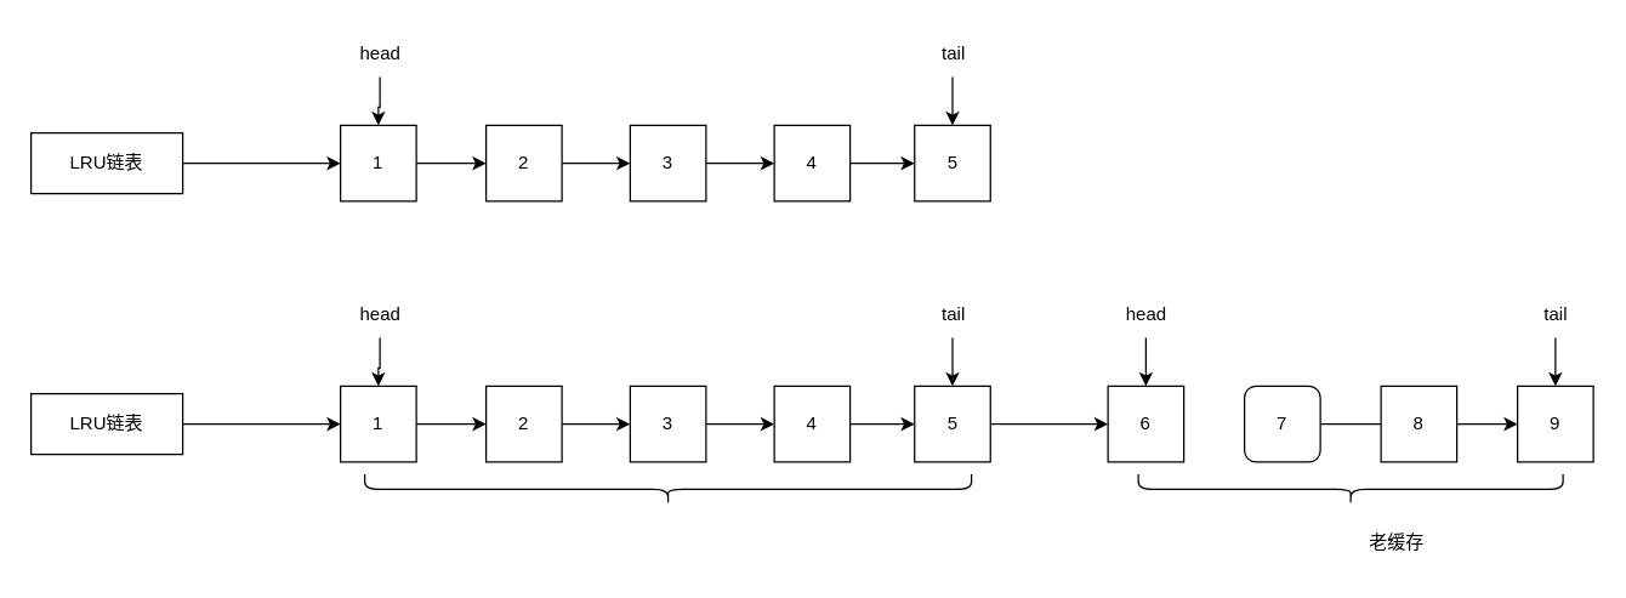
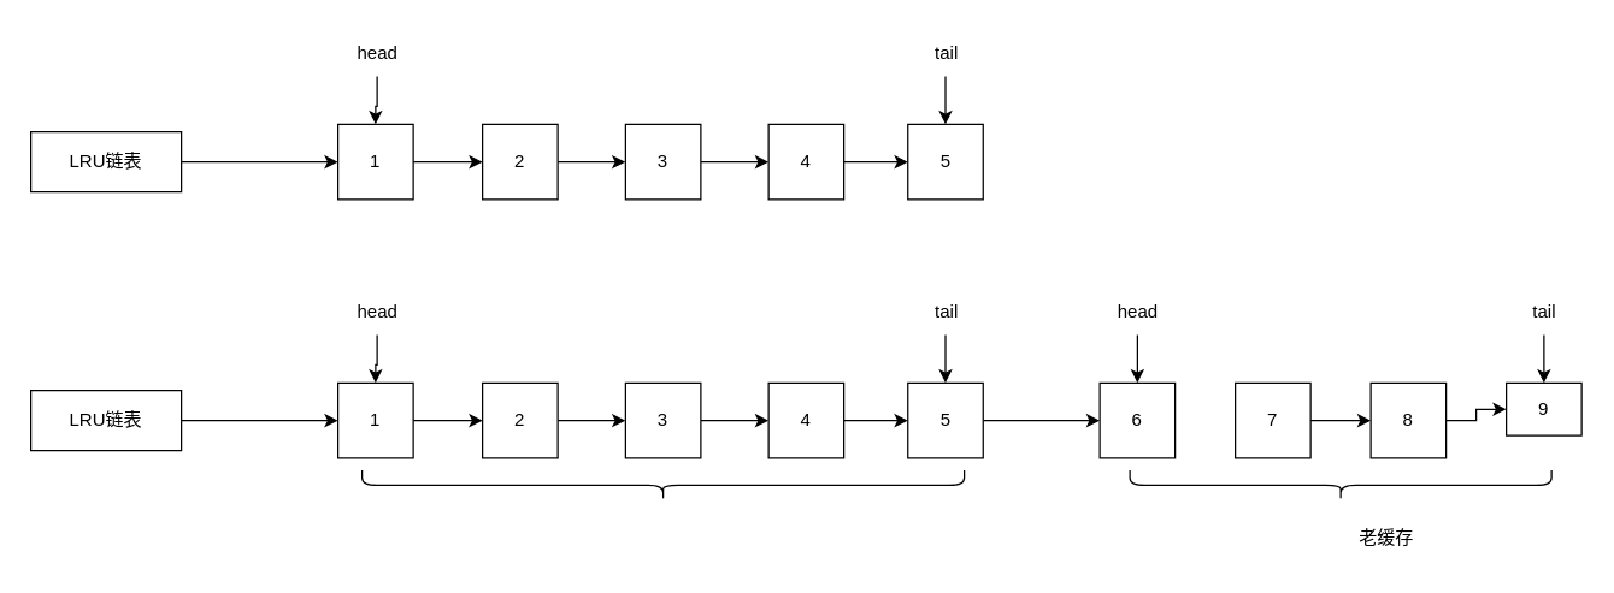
  <mxCell id="0" />
  <mxCell id="1" parent="0" />
  <mxCell id="2" style="edgeStyle=orthogonalEdgeStyle;rounded=0;orthogonalLoop=1;jettySize=auto;html=1;exitX=1;exitY=0.5;exitDx=0;exitDy=0;" edge="1" parent="1" source="3" target="5"><mxGeometry relative="1" as="geometry" /></mxCell>
  <mxCell id="3" value="1" style="whiteSpace=wrap;html=1;aspect=fixed;" vertex="1" parent="1"><mxGeometry x="224" y="82" width="50" height="50" as="geometry" /></mxCell>
  <mxCell id="4" style="edgeStyle=orthogonalEdgeStyle;rounded=0;orthogonalLoop=1;jettySize=auto;html=1;exitX=1;exitY=0.5;exitDx=0;exitDy=0;entryX=0;entryY=0.5;entryDx=0;entryDy=0;" edge="1" parent="1" source="5" target="7"><mxGeometry relative="1" as="geometry" /></mxCell>
  <mxCell id="5" value="2" style="whiteSpace=wrap;html=1;aspect=fixed;" vertex="1" parent="1"><mxGeometry x="320" y="82" width="50" height="50" as="geometry" /></mxCell>
  <mxCell id="6" style="edgeStyle=orthogonalEdgeStyle;rounded=0;orthogonalLoop=1;jettySize=auto;html=1;exitX=1;exitY=0.5;exitDx=0;exitDy=0;entryX=0;entryY=0.5;entryDx=0;entryDy=0;" edge="1" parent="1" source="7" target="9"><mxGeometry relative="1" as="geometry" /></mxCell>
  <mxCell id="7" value="3" style="whiteSpace=wrap;html=1;aspect=fixed;" vertex="1" parent="1"><mxGeometry x="415" y="82" width="50" height="50" as="geometry" /></mxCell>
  <mxCell id="8" style="edgeStyle=orthogonalEdgeStyle;rounded=0;orthogonalLoop=1;jettySize=auto;html=1;exitX=1;exitY=0.5;exitDx=0;exitDy=0;entryX=0;entryY=0.5;entryDx=0;entryDy=0;" edge="1" parent="1" source="9" target="10"><mxGeometry relative="1" as="geometry" /></mxCell>
  <mxCell id="9" value="4" style="whiteSpace=wrap;html=1;aspect=fixed;" vertex="1" parent="1"><mxGeometry x="510" y="82" width="50" height="50" as="geometry" /></mxCell>
  <mxCell id="10" value="5" style="whiteSpace=wrap;html=1;aspect=fixed;" vertex="1" parent="1"><mxGeometry x="602.5" y="82" width="50" height="50" as="geometry" /></mxCell>
  <mxCell id="11" style="edgeStyle=orthogonalEdgeStyle;rounded=0;orthogonalLoop=1;jettySize=auto;html=1;exitX=1;exitY=0.5;exitDx=0;exitDy=0;" edge="1" parent="1" source="12" target="3"><mxGeometry relative="1" as="geometry" /></mxCell>
  <mxCell id="12" value="LRU链表" style="rounded=0;whiteSpace=wrap;html=1;" vertex="1" parent="1"><mxGeometry x="20" y="87" width="100" height="40" as="geometry" /></mxCell>
  <mxCell id="13" value="" style="edgeStyle=orthogonalEdgeStyle;rounded=0;orthogonalLoop=1;jettySize=auto;html=1;" edge="1" parent="1" source="14" target="3"><mxGeometry relative="1" as="geometry" /></mxCell>
  <mxCell id="14" value="head" style="text;html=1;align=center;verticalAlign=middle;resizable=0;points=[];autosize=1;strokeColor=none;fillColor=none;" vertex="1" parent="1"><mxGeometry x="225" y="20" width="50" height="30" as="geometry" /></mxCell>
  <mxCell id="15" value="" style="edgeStyle=orthogonalEdgeStyle;rounded=0;orthogonalLoop=1;jettySize=auto;html=1;" edge="1" parent="1" source="16" target="10"><mxGeometry relative="1" as="geometry" /></mxCell>
  <mxCell id="16" value="tail" style="text;html=1;align=center;verticalAlign=middle;resizable=0;points=[];autosize=1;strokeColor=none;fillColor=none;" vertex="1" parent="1"><mxGeometry x="607.5" y="20" width="40" height="30" as="geometry" /></mxCell>
  <mxCell id="17" style="edgeStyle=orthogonalEdgeStyle;rounded=0;orthogonalLoop=1;jettySize=auto;html=1;exitX=1;exitY=0.5;exitDx=0;exitDy=0;" edge="1" parent="1" source="18" target="20"><mxGeometry relative="1" as="geometry" /></mxCell>
  <mxCell id="18" value="1" style="whiteSpace=wrap;html=1;aspect=fixed;" vertex="1" parent="1"><mxGeometry x="224" y="254" width="50" height="50" as="geometry" /></mxCell>
  <mxCell id="19" style="edgeStyle=orthogonalEdgeStyle;rounded=0;orthogonalLoop=1;jettySize=auto;html=1;exitX=1;exitY=0.5;exitDx=0;exitDy=0;entryX=0;entryY=0.5;entryDx=0;entryDy=0;" edge="1" parent="1" source="20" target="22"><mxGeometry relative="1" as="geometry" /></mxCell>
  <mxCell id="20" value="2" style="whiteSpace=wrap;html=1;aspect=fixed;" vertex="1" parent="1"><mxGeometry x="320" y="254" width="50" height="50" as="geometry" /></mxCell>
  <mxCell id="21" style="edgeStyle=orthogonalEdgeStyle;rounded=0;orthogonalLoop=1;jettySize=auto;html=1;exitX=1;exitY=0.5;exitDx=0;exitDy=0;entryX=0;entryY=0.5;entryDx=0;entryDy=0;" edge="1" parent="1" source="22" target="24"><mxGeometry relative="1" as="geometry" /></mxCell>
  <mxCell id="22" value="3" style="whiteSpace=wrap;html=1;aspect=fixed;" vertex="1" parent="1"><mxGeometry x="415" y="254" width="50" height="50" as="geometry" /></mxCell>
  <mxCell id="23" style="edgeStyle=orthogonalEdgeStyle;rounded=0;orthogonalLoop=1;jettySize=auto;html=1;exitX=1;exitY=0.5;exitDx=0;exitDy=0;entryX=0;entryY=0.5;entryDx=0;entryDy=0;" edge="1" parent="1" source="24" target="26"><mxGeometry relative="1" as="geometry" /></mxCell>
  <mxCell id="24" value="4" style="whiteSpace=wrap;html=1;aspect=fixed;" vertex="1" parent="1"><mxGeometry x="510" y="254" width="50" height="50" as="geometry" /></mxCell>
  <mxCell id="25" value="" style="edgeStyle=orthogonalEdgeStyle;rounded=0;orthogonalLoop=1;jettySize=auto;html=1;" edge="1" parent="1" source="26" target="33"><mxGeometry relative="1" as="geometry" /></mxCell>
  <mxCell id="26" value="5" style="whiteSpace=wrap;html=1;aspect=fixed;" vertex="1" parent="1"><mxGeometry x="602.5" y="254" width="50" height="50" as="geometry" /></mxCell>
  <mxCell id="27" style="edgeStyle=orthogonalEdgeStyle;rounded=0;orthogonalLoop=1;jettySize=auto;html=1;exitX=1;exitY=0.5;exitDx=0;exitDy=0;" edge="1" parent="1" source="28" target="18"><mxGeometry relative="1" as="geometry" /></mxCell>
  <mxCell id="28" value="LRU链表" style="rounded=0;whiteSpace=wrap;html=1;" vertex="1" parent="1"><mxGeometry x="20" y="259" width="100" height="40" as="geometry" /></mxCell>
  <mxCell id="29" value="" style="edgeStyle=orthogonalEdgeStyle;rounded=0;orthogonalLoop=1;jettySize=auto;html=1;" edge="1" parent="1" source="30" target="18"><mxGeometry relative="1" as="geometry" /></mxCell>
  <mxCell id="30" value="head" style="text;html=1;align=center;verticalAlign=middle;resizable=0;points=[];autosize=1;strokeColor=none;fillColor=none;" vertex="1" parent="1"><mxGeometry x="225" y="192" width="50" height="30" as="geometry" /></mxCell>
  <mxCell id="31" value="" style="edgeStyle=orthogonalEdgeStyle;rounded=0;orthogonalLoop=1;jettySize=auto;html=1;" edge="1" parent="1" source="32" target="26"><mxGeometry relative="1" as="geometry" /></mxCell>
  <mxCell id="32" value="tail" style="text;html=1;align=center;verticalAlign=middle;resizable=0;points=[];autosize=1;strokeColor=none;fillColor=none;" vertex="1" parent="1"><mxGeometry x="607.5" y="192" width="40" height="30" as="geometry" /></mxCell>
  <mxCell id="33" value="6" style="whiteSpace=wrap;html=1;aspect=fixed;" vertex="1" parent="1"><mxGeometry x="730" y="254" width="50" height="50" as="geometry" /></mxCell>
- <mxCell id="34" value="" style="edgeStyle=orthogonalEdgeStyle;rounded=0;orthogonalLoop=1;jettySize=auto;html=1;endArrow=none;" edge="1" parent="1" source="35" target="37"><mxGeometry relative="1" as="geometry" /></mxCell>
- <mxCell id="35" value="7" style="whiteSpace=wrap;html=1;aspect=fixed;rounded=1;" vertex="1" parent="1"><mxGeometry x="820" y="254" width="50" height="50" as="geometry" /></mxCell>
+ <mxCell id="34" value="" style="edgeStyle=orthogonalEdgeStyle;rounded=0;orthogonalLoop=1;jettySize=auto;html=1;" edge="1" parent="1" source="35" target="37"><mxGeometry relative="1" as="geometry" /></mxCell>
+ <mxCell id="35" value="7" style="whiteSpace=wrap;html=1;aspect=fixed;" vertex="1" parent="1"><mxGeometry x="820" y="254" width="50" height="50" as="geometry" /></mxCell>
  <mxCell id="36" value="" style="edgeStyle=orthogonalEdgeStyle;rounded=0;orthogonalLoop=1;jettySize=auto;html=1;" edge="1" parent="1" source="37" target="38"><mxGeometry relative="1" as="geometry" /></mxCell>
  <mxCell id="37" value="8" style="whiteSpace=wrap;html=1;aspect=fixed;" vertex="1" parent="1"><mxGeometry x="910" y="254" width="50" height="50" as="geometry" /></mxCell>
- <mxCell id="38" value="9" style="whiteSpace=wrap;html=1;aspect=fixed;" vertex="1" parent="1"><mxGeometry x="1000" y="254" width="50" height="50" as="geometry" /></mxCell>
+ <mxCell id="38" value="9" style="whiteSpace=wrap;html=1;aspect=fixed;" vertex="1" parent="1"><mxGeometry x="1000" y="254" width="50" height="35" as="geometry" /></mxCell>
  <mxCell id="39" value="" style="edgeStyle=orthogonalEdgeStyle;rounded=0;orthogonalLoop=1;jettySize=auto;html=1;" edge="1" parent="1" source="40" target="33"><mxGeometry relative="1" as="geometry" /></mxCell>
  <mxCell id="40" value="head" style="text;html=1;align=center;verticalAlign=middle;resizable=0;points=[];autosize=1;strokeColor=none;fillColor=none;" vertex="1" parent="1"><mxGeometry x="730" y="192" width="50" height="30" as="geometry" /></mxCell>
  <mxCell id="41" value="" style="edgeStyle=orthogonalEdgeStyle;rounded=0;orthogonalLoop=1;jettySize=auto;html=1;" edge="1" parent="1" source="42" target="38"><mxGeometry relative="1" as="geometry" /></mxCell>
  <mxCell id="42" value="tail" style="text;html=1;align=center;verticalAlign=middle;resizable=0;points=[];autosize=1;strokeColor=none;fillColor=none;" vertex="1" parent="1"><mxGeometry x="1005" y="192" width="40" height="30" as="geometry" /></mxCell>
  <mxCell id="43" value="" style="shape=curlyBracket;whiteSpace=wrap;html=1;rounded=1;labelPosition=left;verticalLabelPosition=middle;align=right;verticalAlign=middle;direction=north;" vertex="1" parent="1"><mxGeometry x="240" y="312" width="400" height="20" as="geometry" /></mxCell>
  <mxCell id="44" value="" style="shape=curlyBracket;whiteSpace=wrap;html=1;rounded=1;flipH=1;labelPosition=right;verticalLabelPosition=middle;align=left;verticalAlign=middle;direction=north;" vertex="1" parent="1"><mxGeometry x="750" y="312" width="280" height="20" as="geometry" /></mxCell>
  <mxCell id="45" value="老缓存" style="text;html=1;align=center;verticalAlign=middle;resizable=0;points=[];autosize=1;strokeColor=none;fillColor=none;" vertex="1" parent="1"><mxGeometry x="890" y="342" width="60" height="30" as="geometry" /></mxCell>
